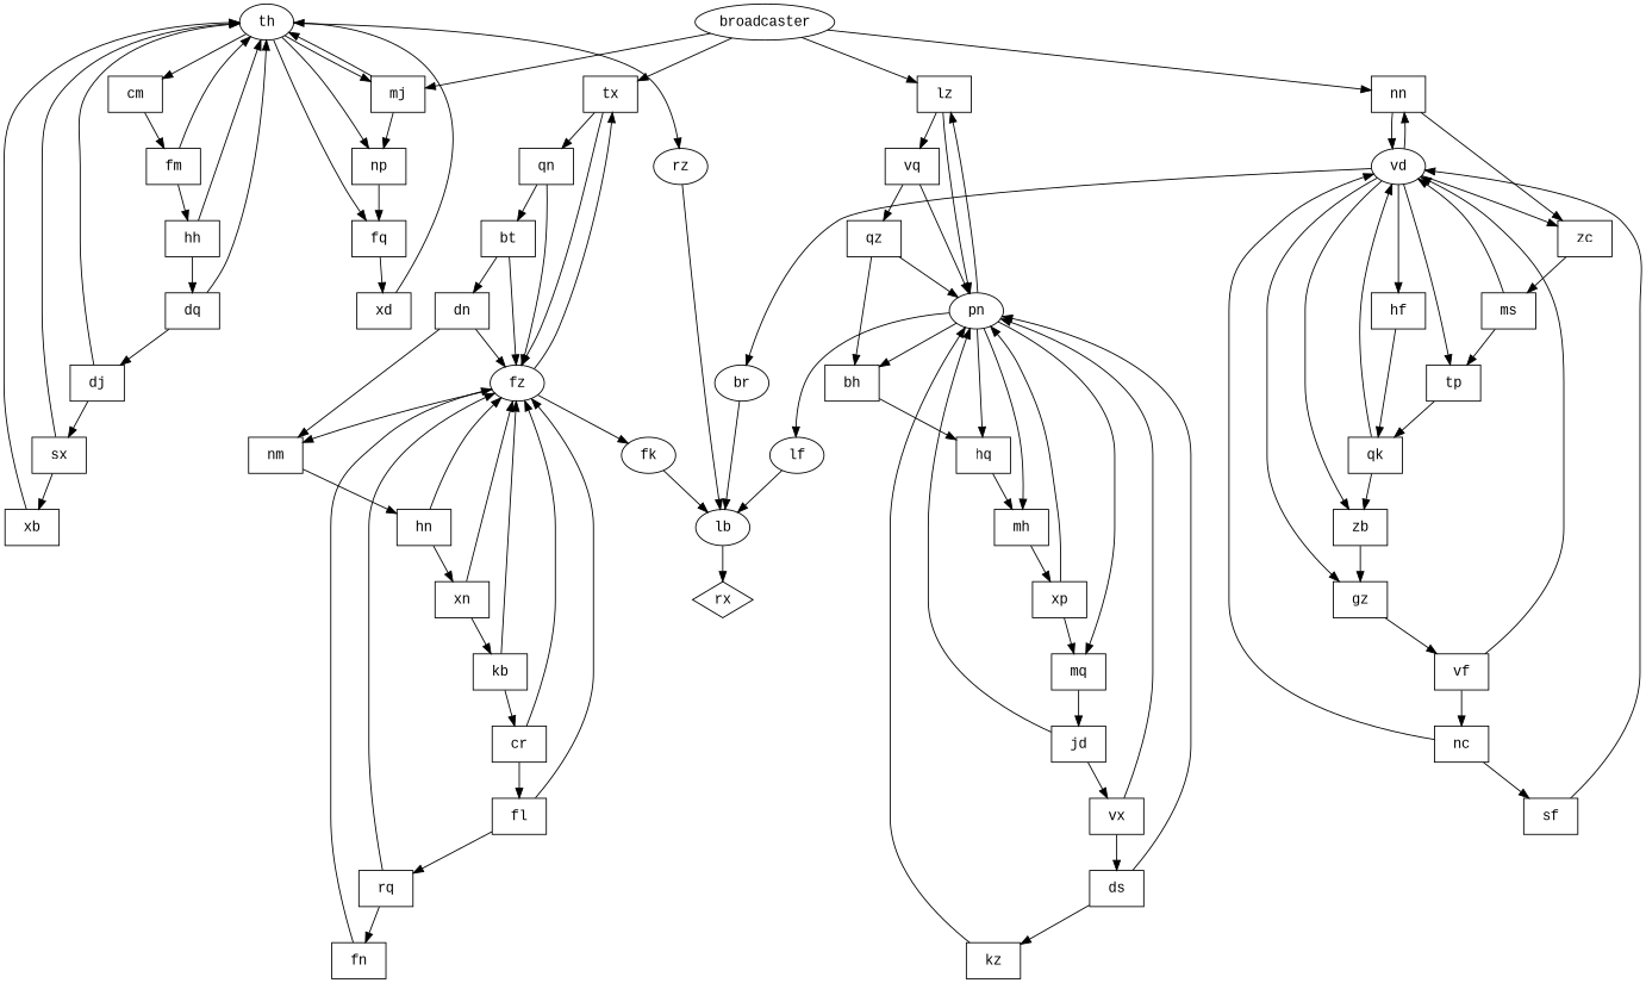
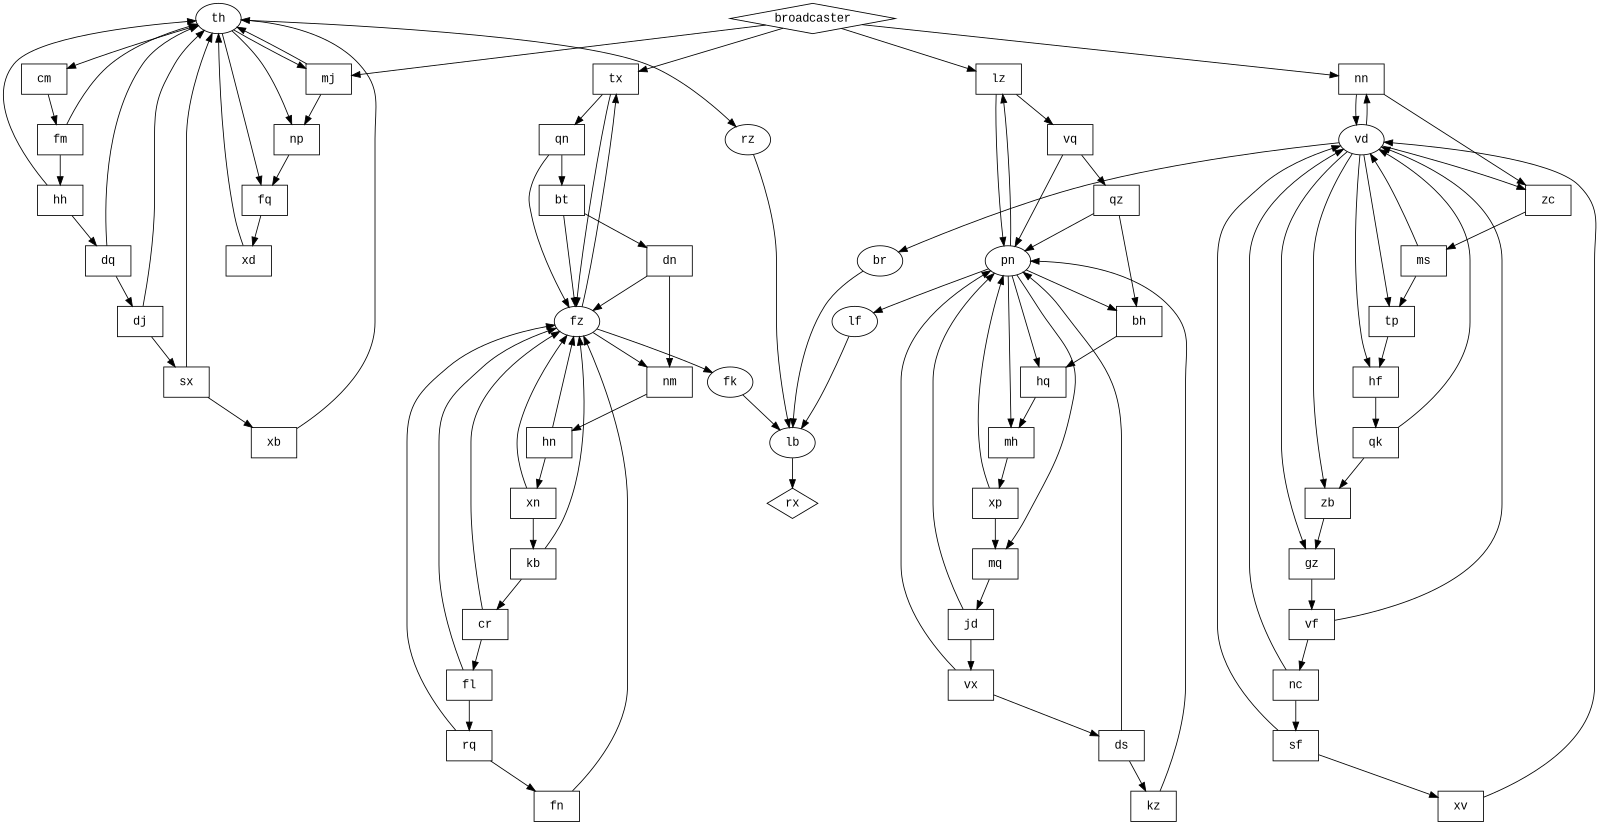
  digraph {
    fontname="Liberation Mono"
    node [fontname="Liberation Mono" shape=box]
    edge [fontname="Liberation Mono"]
    tx
    qn
    fz [shape=oval]
    bt
    nm
    fk [shape=oval]
    fm
    hh
    th [shape=oval]
    dq
    fq
    mj
    np
    cm
    rz [shape=oval]
    xd
    hn
    xn
    kb
    pn [shape=oval]
    vq
    qz
    mq
    mh
    hq
    bh
    lz
    lf [shape=oval]
    xb
    lb [shape=oval]
    rx [shape=diamond]
    fl
    rq
    fn
    vd [shape=oval]
    sf
+   xv
    nn
    zc
    hf
    br [shape=oval]
    zb
    gz
    tp
    sx
    kz
    ms
    qk
    dn
    xp
    jd
    dj
    ds
    cr
    vf
    nc
    vx
-   broadcaster [shape=ellipse]
+   broadcaster [shape=diamond]
    tx -> qn
    tx -> fz
    qn -> fz
    qn -> bt
    fz -> tx
    fz -> nm
    fz -> fk
    bt -> fz
    bt -> dn
    nm -> hn
    fk -> lb
    fm -> hh
    fm -> th
    hh -> th
    hh -> dq
    th -> fq
    th -> mj
    th -> np
    th -> cm
    th -> rz
    dq -> th
    dq -> dj
    fq -> xd
    mj -> th
    mj -> np
    np -> fq
    cm -> fm
    rz -> lb
    xd -> th
    hn -> fz
    hn -> xn
    xn -> fz
    xn -> kb
    kb -> fz
    kb -> cr
    pn -> mq
    pn -> mh
    pn -> hq
    pn -> bh
    pn -> lz
    pn -> lf
    vq -> pn
    vq -> qz
    qz -> pn
    qz -> bh
    mq -> jd
    mh -> xp
    hq -> mh
    bh -> hq
    lz -> pn
    lz -> vq
    lf -> lb
    xb -> th
    lb -> rx
    fl -> fz
    fl -> rq
    rq -> fz
    rq -> fn
    fn -> fz
    vd -> nn
    vd -> zc
    vd -> hf
    vd -> br
    vd -> zb
    vd -> gz
    vd -> tp
    sf -> vd
+   sf -> xv
+   xv -> vd
    nn -> vd
    nn -> zc
    zc -> ms
    hf -> qk
    br -> lb
    zb -> gz
    gz -> vf
-   tp -> qk
+   tp -> hf
    sx -> th
    sx -> xb
    kz -> pn
    ms -> vd
    ms -> tp
    qk -> vd
    qk -> zb
    dn -> fz
    dn -> nm
    xp -> pn
    xp -> mq
    jd -> pn
    jd -> vx
    dj -> th
    dj -> sx
    ds -> pn
    ds -> kz
    cr -> fz
    cr -> fl
    vf -> vd
    vf -> nc
    nc -> vd
    nc -> sf
    vx -> pn
    vx -> ds
    broadcaster -> tx
    broadcaster -> mj
    broadcaster -> lz
    broadcaster -> nn
  }
